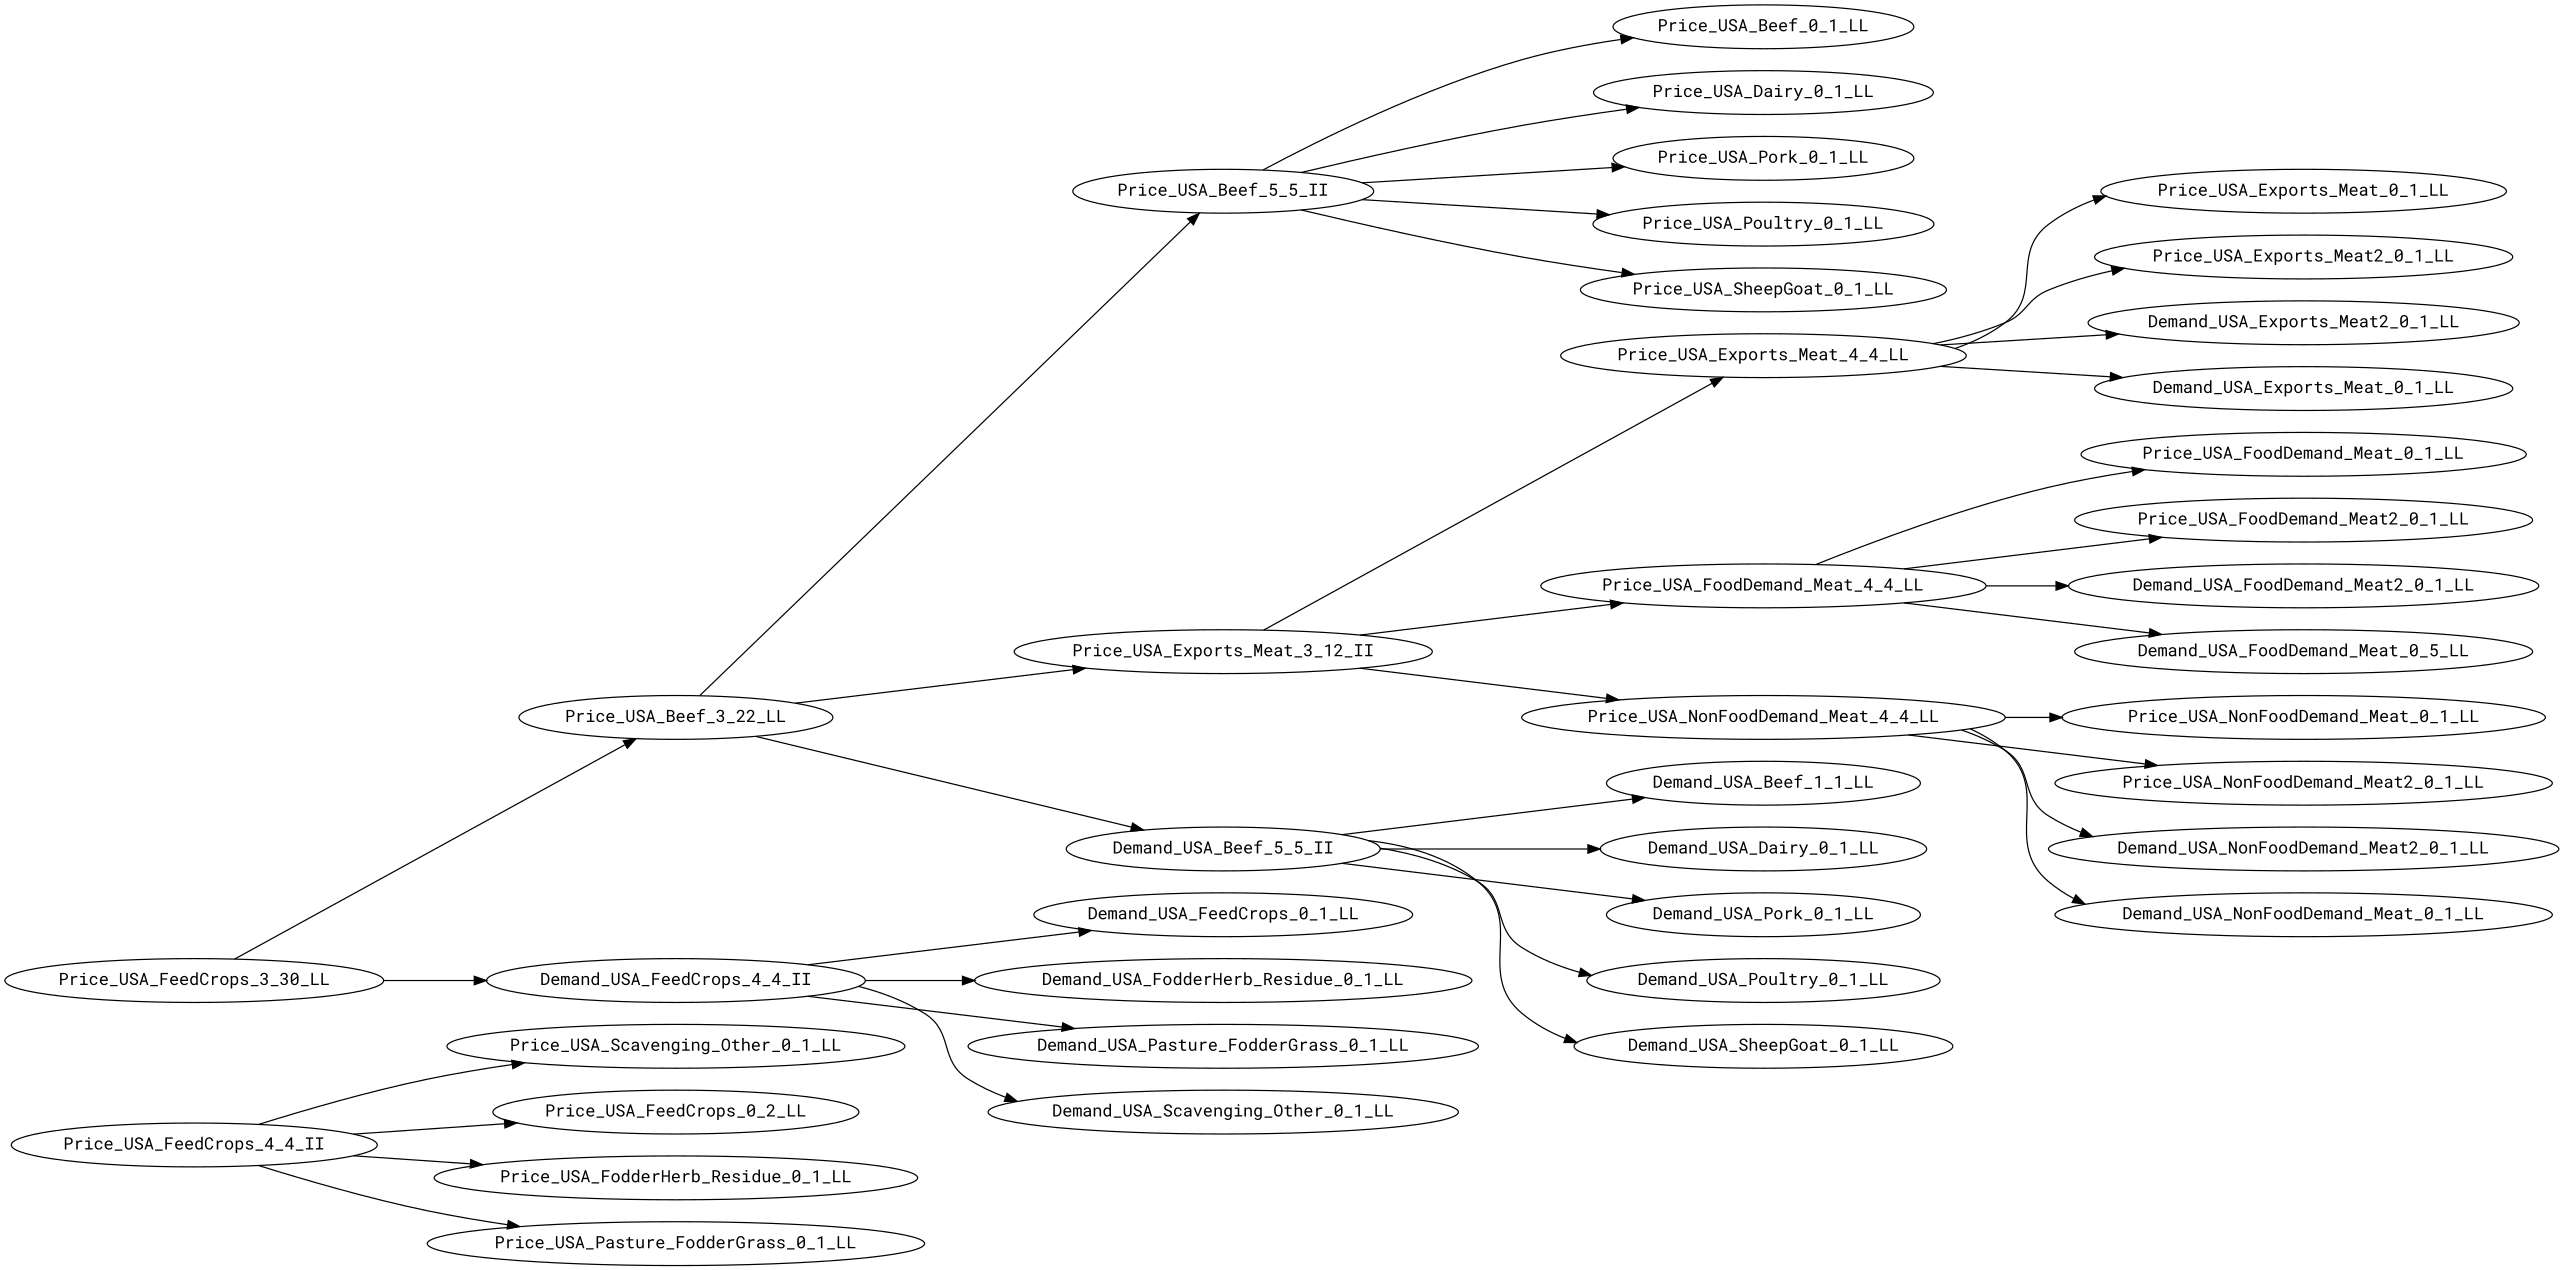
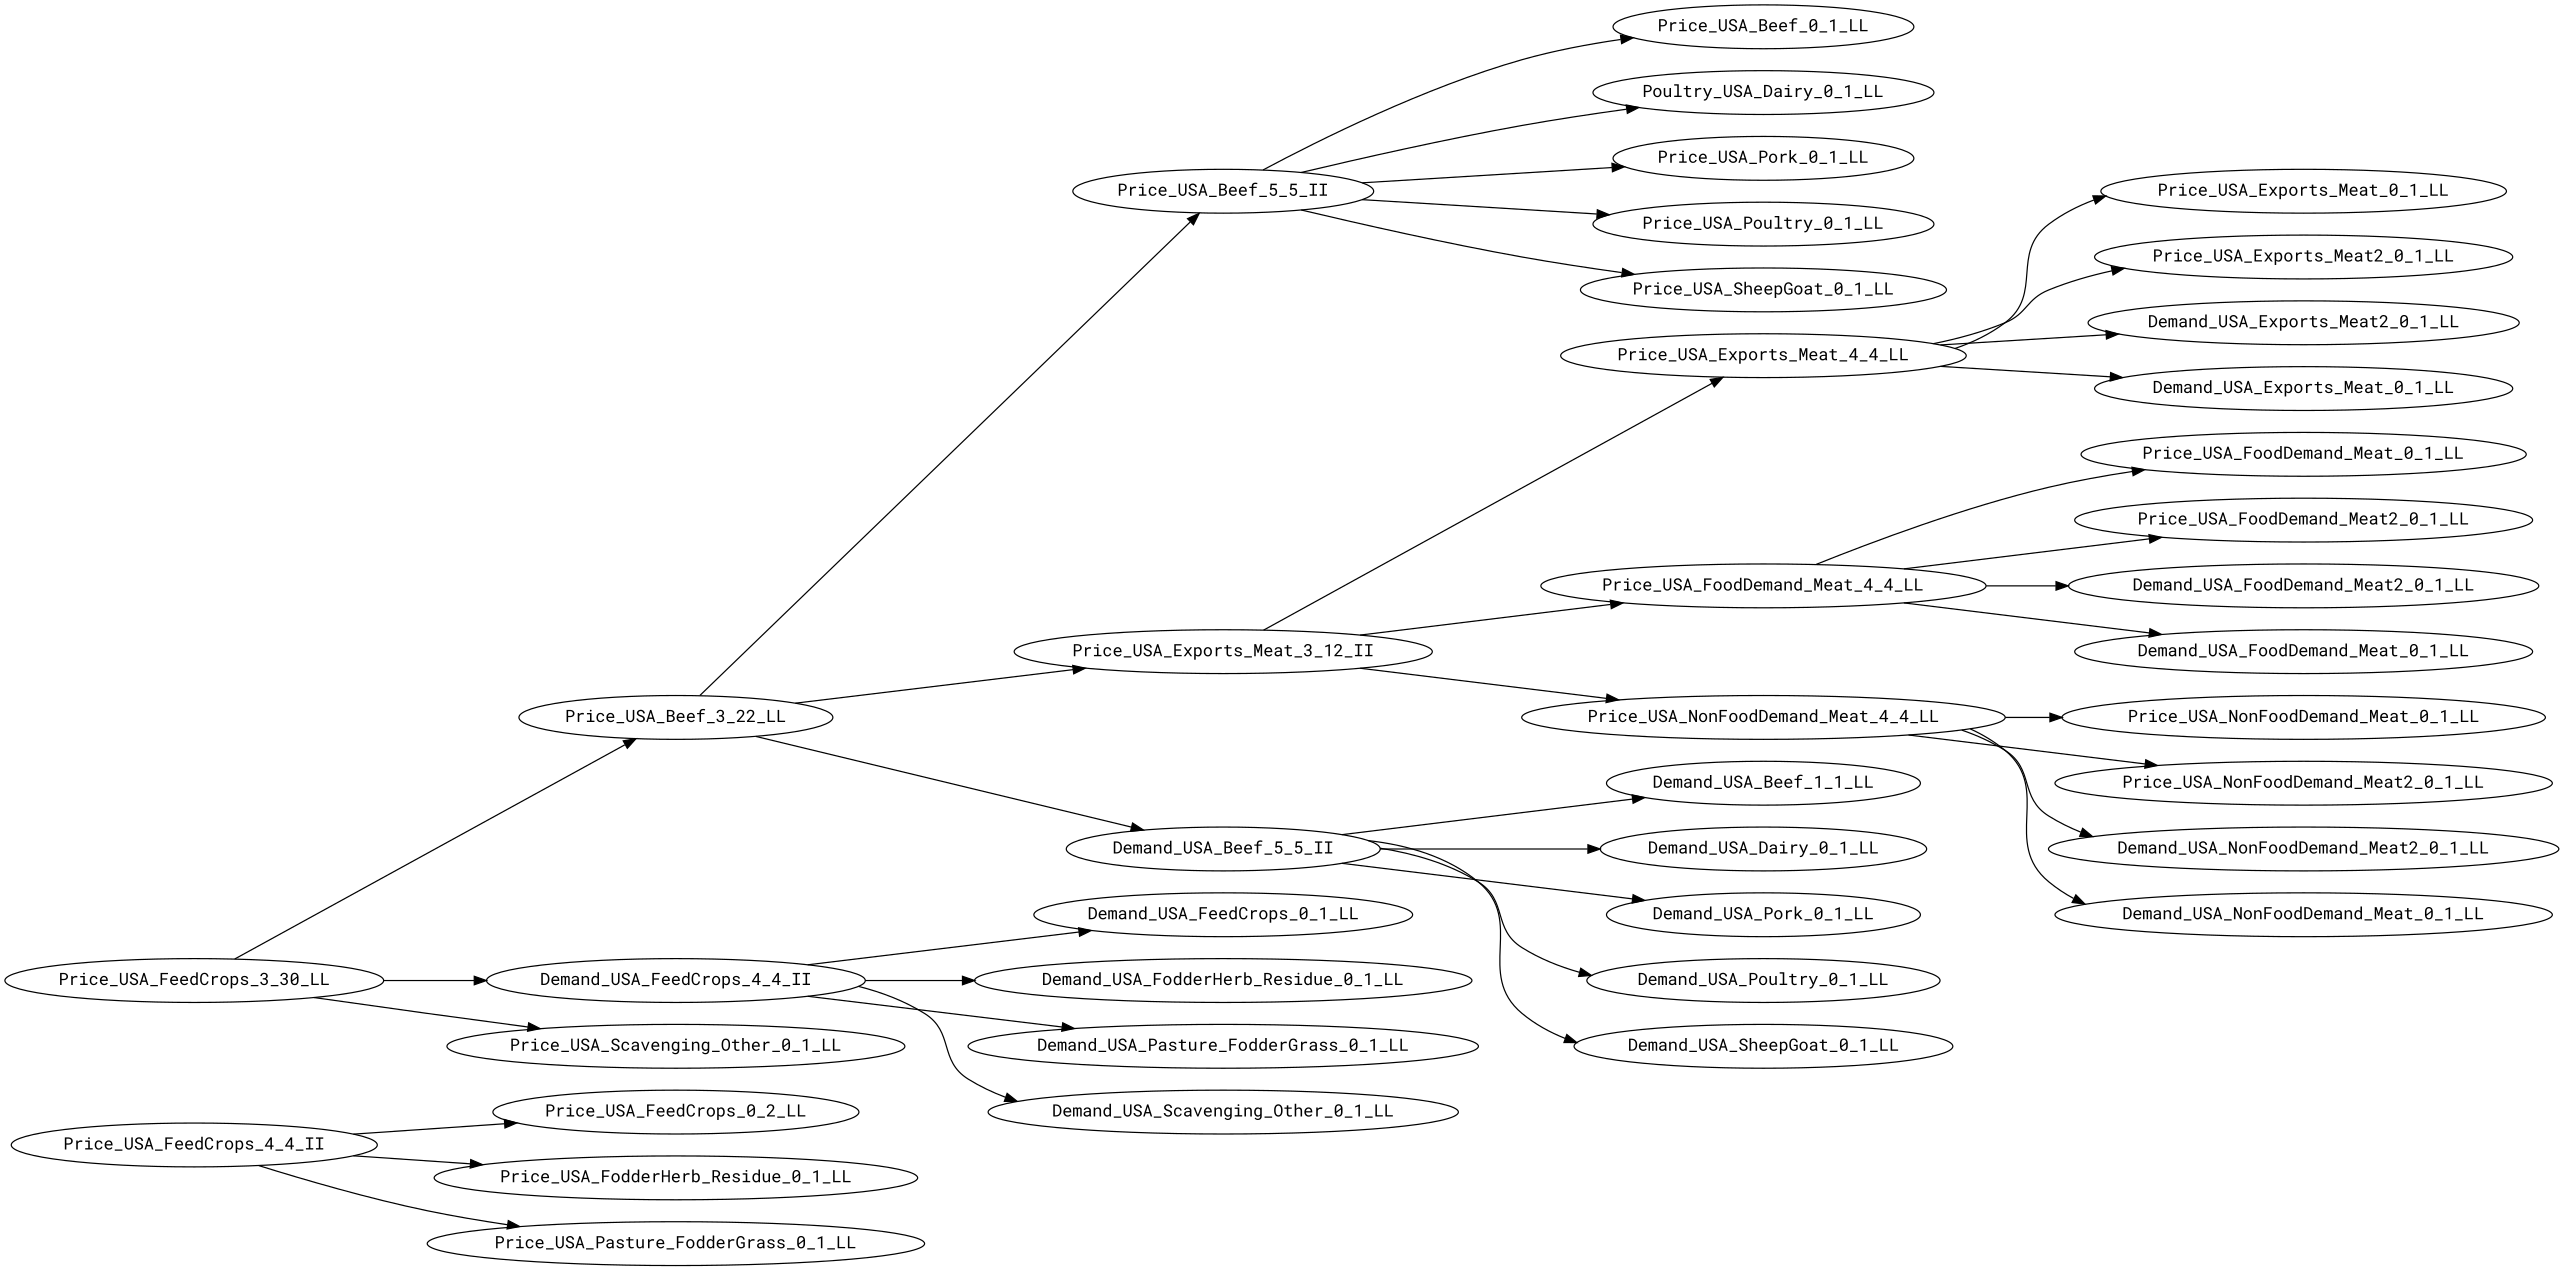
  digraph {
    fontname="Roboto Mono"
    rankdir=LR
    node [fontname="Roboto Mono"]
    edge [fontname="Roboto Mono"]
    Price_USA_FeedCrops_3_30_LL
    Price_USA_Beef_3_22_LL
    Demand_USA_FeedCrops_4_4_II
    n4 [label=Price_USA_FeedCrops_0_2_LL]
    Price_USA_FeedCrops_4_4_II
    Price_USA_FodderHerb_Residue_0_1_LL
    Price_USA_Pasture_FodderGrass_0_1_LL
    Price_USA_Scavenging_Other_0_1_LL
    Price_USA_Beef_5_5_II
    Price_USA_Exports_Meat_3_12_II
    Demand_USA_Beef_5_5_II
    Demand_USA_FeedCrops_0_1_LL
    Demand_USA_FodderHerb_Residue_0_1_LL
    Demand_USA_Pasture_FodderGrass_0_1_LL
    Demand_USA_Scavenging_Other_0_1_LL
    Price_USA_Beef_0_1_LL
-   Price_USA_Dairy_0_1_LL
+   Price_USA_Dairy_0_1_LL [label=Poultry_USA_Dairy_0_1_LL]
    Price_USA_Pork_0_1_LL
    Price_USA_Poultry_0_1_LL
    Price_USA_SheepGoat_0_1_LL
    Price_USA_Exports_Meat_4_4_LL
    Price_USA_FoodDemand_Meat_4_4_LL
    Price_USA_NonFoodDemand_Meat_4_4_LL
    n24 [label=Demand_USA_Beef_1_1_LL]
    Demand_USA_Dairy_0_1_LL
    Demand_USA_Pork_0_1_LL
    Demand_USA_Poultry_0_1_LL
    Demand_USA_SheepGoat_0_1_LL
    Price_USA_Exports_Meat_0_1_LL
    Price_USA_Exports_Meat2_0_1_LL
    Demand_USA_Exports_Meat2_0_1_LL
    Demand_USA_Exports_Meat_0_1_LL
    Price_USA_FoodDemand_Meat_0_1_LL
    Price_USA_FoodDemand_Meat2_0_1_LL
    Demand_USA_FoodDemand_Meat2_0_1_LL
-   Demand_USA_FoodDemand_Meat_0_1_LL [label=Demand_USA_FoodDemand_Meat_0_5_LL]
+   Demand_USA_FoodDemand_Meat_0_1_LL
    Price_USA_NonFoodDemand_Meat_0_1_LL
    Price_USA_NonFoodDemand_Meat2_0_1_LL
    Demand_USA_NonFoodDemand_Meat2_0_1_LL
    Demand_USA_NonFoodDemand_Meat_0_1_LL
    Price_USA_FeedCrops_3_30_LL -> Price_USA_Beef_3_22_LL
    Price_USA_FeedCrops_3_30_LL -> Demand_USA_FeedCrops_4_4_II
    Price_USA_Beef_3_22_LL -> Price_USA_Beef_5_5_II
    Price_USA_Beef_3_22_LL -> Price_USA_Exports_Meat_3_12_II
    Price_USA_Beef_3_22_LL -> Demand_USA_Beef_5_5_II
    Demand_USA_FeedCrops_4_4_II -> Demand_USA_FeedCrops_0_1_LL
    Demand_USA_FeedCrops_4_4_II -> Demand_USA_FodderHerb_Residue_0_1_LL
    Demand_USA_FeedCrops_4_4_II -> Demand_USA_Pasture_FodderGrass_0_1_LL
    Demand_USA_FeedCrops_4_4_II -> Demand_USA_Scavenging_Other_0_1_LL
    Price_USA_FeedCrops_4_4_II -> n4
    Price_USA_FeedCrops_4_4_II -> Price_USA_FodderHerb_Residue_0_1_LL
    Price_USA_FeedCrops_4_4_II -> Price_USA_Pasture_FodderGrass_0_1_LL
-   Price_USA_FeedCrops_4_4_II -> Price_USA_Scavenging_Other_0_1_LL
+   Price_USA_FeedCrops_3_30_LL -> Price_USA_Scavenging_Other_0_1_LL
    Price_USA_Beef_5_5_II -> Price_USA_Beef_0_1_LL
    Price_USA_Beef_5_5_II -> Price_USA_Dairy_0_1_LL
    Price_USA_Beef_5_5_II -> Price_USA_Pork_0_1_LL
    Price_USA_Beef_5_5_II -> Price_USA_Poultry_0_1_LL
    Price_USA_Beef_5_5_II -> Price_USA_SheepGoat_0_1_LL
    Price_USA_Exports_Meat_3_12_II -> Price_USA_Exports_Meat_4_4_LL
    Price_USA_Exports_Meat_3_12_II -> Price_USA_FoodDemand_Meat_4_4_LL
    Price_USA_Exports_Meat_3_12_II -> Price_USA_NonFoodDemand_Meat_4_4_LL
    Demand_USA_Beef_5_5_II -> n24
    Demand_USA_Beef_5_5_II -> Demand_USA_Dairy_0_1_LL
    Demand_USA_Beef_5_5_II -> Demand_USA_Pork_0_1_LL
    Demand_USA_Beef_5_5_II -> Demand_USA_Poultry_0_1_LL
    Demand_USA_Beef_5_5_II -> Demand_USA_SheepGoat_0_1_LL
    Price_USA_Exports_Meat_4_4_LL -> Price_USA_Exports_Meat_0_1_LL
    Price_USA_Exports_Meat_4_4_LL -> Price_USA_Exports_Meat2_0_1_LL
    Price_USA_Exports_Meat_4_4_LL -> Demand_USA_Exports_Meat2_0_1_LL
    Price_USA_Exports_Meat_4_4_LL -> Demand_USA_Exports_Meat_0_1_LL
    Price_USA_FoodDemand_Meat_4_4_LL -> Price_USA_FoodDemand_Meat_0_1_LL
    Price_USA_FoodDemand_Meat_4_4_LL -> Price_USA_FoodDemand_Meat2_0_1_LL
    Price_USA_FoodDemand_Meat_4_4_LL -> Demand_USA_FoodDemand_Meat2_0_1_LL
    Price_USA_FoodDemand_Meat_4_4_LL -> Demand_USA_FoodDemand_Meat_0_1_LL
    Price_USA_NonFoodDemand_Meat_4_4_LL -> Price_USA_NonFoodDemand_Meat_0_1_LL
    Price_USA_NonFoodDemand_Meat_4_4_LL -> Price_USA_NonFoodDemand_Meat2_0_1_LL
    Price_USA_NonFoodDemand_Meat_4_4_LL -> Demand_USA_NonFoodDemand_Meat2_0_1_LL
    Price_USA_NonFoodDemand_Meat_4_4_LL -> Demand_USA_NonFoodDemand_Meat_0_1_LL
  }
